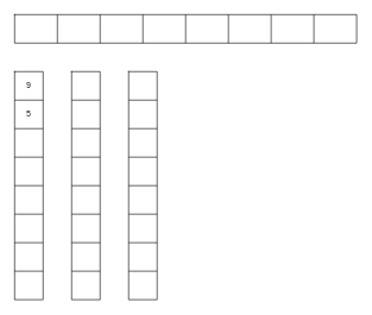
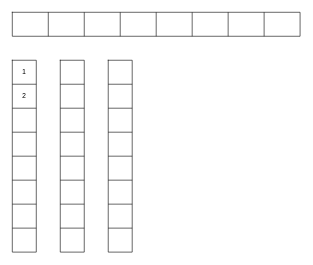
  <mxCell id="0" />
  <mxCell id="1" parent="0" />
  <mxCell id="2" value="" style="shape=table;startSize=0;container=1;collapsible=0;childLayout=tableLayout;" vertex="1" parent="1"><mxGeometry x="20" y="20" width="480" height="40" as="geometry" /></mxCell>
  <mxCell id="3" value="" style="shape=tableRow;horizontal=0;startSize=0;swimlaneHead=0;swimlaneBody=0;strokeColor=inherit;top=0;left=0;bottom=0;right=0;collapsible=0;dropTarget=0;fillColor=none;points=[[0,0.5],[1,0.5]];portConstraint=eastwest;" vertex="1" parent="2"><mxGeometry width="480" height="40" as="geometry" /></mxCell>
  <mxCell id="4" value="" style="shape=partialRectangle;html=1;whiteSpace=wrap;connectable=0;strokeColor=inherit;overflow=hidden;fillColor=none;top=0;left=0;bottom=0;right=0;pointerEvents=1;" vertex="1" parent="3"><mxGeometry width="60" height="40" as="geometry"><mxRectangle width="60" height="40" as="alternateBounds" /></mxGeometry></mxCell>
  <mxCell id="5" value="" style="shape=partialRectangle;html=1;whiteSpace=wrap;connectable=0;strokeColor=inherit;overflow=hidden;fillColor=none;top=0;left=0;bottom=0;right=0;pointerEvents=1;" vertex="1" parent="3"><mxGeometry x="60" width="60" height="40" as="geometry"><mxRectangle width="60" height="40" as="alternateBounds" /></mxGeometry></mxCell>
  <mxCell id="6" value="" style="shape=partialRectangle;html=1;whiteSpace=wrap;connectable=0;strokeColor=inherit;overflow=hidden;fillColor=none;top=0;left=0;bottom=0;right=0;pointerEvents=1;" vertex="1" parent="3"><mxGeometry x="120" width="60" height="40" as="geometry"><mxRectangle width="60" height="40" as="alternateBounds" /></mxGeometry></mxCell>
  <mxCell id="7" value="" style="shape=partialRectangle;html=1;whiteSpace=wrap;connectable=0;strokeColor=inherit;overflow=hidden;fillColor=none;top=0;left=0;bottom=0;right=0;pointerEvents=1;" vertex="1" parent="3"><mxGeometry x="180" width="60" height="40" as="geometry"><mxRectangle width="60" height="40" as="alternateBounds" /></mxGeometry></mxCell>
  <mxCell id="8" value="" style="shape=partialRectangle;html=1;whiteSpace=wrap;connectable=0;strokeColor=inherit;overflow=hidden;fillColor=none;top=0;left=0;bottom=0;right=0;pointerEvents=1;" vertex="1" parent="3"><mxGeometry x="240" width="60" height="40" as="geometry"><mxRectangle width="60" height="40" as="alternateBounds" /></mxGeometry></mxCell>
  <mxCell id="9" value="" style="shape=partialRectangle;html=1;whiteSpace=wrap;connectable=0;strokeColor=inherit;overflow=hidden;fillColor=none;top=0;left=0;bottom=0;right=0;pointerEvents=1;" vertex="1" parent="3"><mxGeometry x="300" width="60" height="40" as="geometry"><mxRectangle width="60" height="40" as="alternateBounds" /></mxGeometry></mxCell>
  <mxCell id="10" value="" style="shape=partialRectangle;html=1;whiteSpace=wrap;connectable=0;strokeColor=inherit;overflow=hidden;fillColor=none;top=0;left=0;bottom=0;right=0;pointerEvents=1;" vertex="1" parent="3"><mxGeometry x="360" width="60" height="40" as="geometry"><mxRectangle width="60" height="40" as="alternateBounds" /></mxGeometry></mxCell>
  <mxCell id="11" value="" style="shape=partialRectangle;html=1;whiteSpace=wrap;connectable=0;strokeColor=inherit;overflow=hidden;fillColor=none;top=0;left=0;bottom=0;right=0;pointerEvents=1;" vertex="1" parent="3"><mxGeometry x="420" width="60" height="40" as="geometry"><mxRectangle width="60" height="40" as="alternateBounds" /></mxGeometry></mxCell>
  <mxCell id="12" value="" style="shape=table;startSize=0;container=1;collapsible=0;childLayout=tableLayout;" vertex="1" parent="1"><mxGeometry x="20" y="100" width="40" height="320" as="geometry" /></mxCell>
  <mxCell id="13" value="" style="shape=tableRow;horizontal=0;startSize=0;swimlaneHead=0;swimlaneBody=0;strokeColor=inherit;top=0;left=0;bottom=0;right=0;collapsible=0;dropTarget=0;fillColor=none;points=[[0,0.5],[1,0.5]];portConstraint=eastwest;" vertex="1" parent="12"><mxGeometry width="40" height="40" as="geometry" /></mxCell>
- <mxCell id="14" value="9" style="shape=partialRectangle;html=1;whiteSpace=wrap;connectable=0;strokeColor=inherit;overflow=hidden;fillColor=none;top=0;left=0;bottom=0;right=0;pointerEvents=1;" vertex="1" parent="13"><mxGeometry width="40" height="40" as="geometry"><mxRectangle width="40" height="40" as="alternateBounds" /></mxGeometry></mxCell>
+ <mxCell id="14" value="1" style="shape=partialRectangle;html=1;whiteSpace=wrap;connectable=0;strokeColor=inherit;overflow=hidden;fillColor=none;top=0;left=0;bottom=0;right=0;pointerEvents=1;" vertex="1" parent="13"><mxGeometry width="40" height="40" as="geometry"><mxRectangle width="40" height="40" as="alternateBounds" /></mxGeometry></mxCell>
  <mxCell id="15" value="" style="shape=tableRow;horizontal=0;startSize=0;swimlaneHead=0;swimlaneBody=0;strokeColor=inherit;top=0;left=0;bottom=0;right=0;collapsible=0;dropTarget=0;fillColor=none;points=[[0,0.5],[1,0.5]];portConstraint=eastwest;" vertex="1" parent="12"><mxGeometry y="40" width="40" height="40" as="geometry" /></mxCell>
- <mxCell id="16" value="5" style="shape=partialRectangle;html=1;whiteSpace=wrap;connectable=0;strokeColor=inherit;overflow=hidden;fillColor=none;top=0;left=0;bottom=0;right=0;pointerEvents=1;" vertex="1" parent="15"><mxGeometry width="40" height="40" as="geometry"><mxRectangle width="40" height="40" as="alternateBounds" /></mxGeometry></mxCell>
+ <mxCell id="16" value="2" style="shape=partialRectangle;html=1;whiteSpace=wrap;connectable=0;strokeColor=inherit;overflow=hidden;fillColor=none;top=0;left=0;bottom=0;right=0;pointerEvents=1;" vertex="1" parent="15"><mxGeometry width="40" height="40" as="geometry"><mxRectangle width="40" height="40" as="alternateBounds" /></mxGeometry></mxCell>
  <mxCell id="17" value="" style="shape=tableRow;horizontal=0;startSize=0;swimlaneHead=0;swimlaneBody=0;strokeColor=inherit;top=0;left=0;bottom=0;right=0;collapsible=0;dropTarget=0;fillColor=none;points=[[0,0.5],[1,0.5]];portConstraint=eastwest;" vertex="1" parent="12"><mxGeometry y="80" width="40" height="40" as="geometry" /></mxCell>
  <mxCell id="18" value="" style="shape=partialRectangle;html=1;whiteSpace=wrap;connectable=0;strokeColor=inherit;overflow=hidden;fillColor=none;top=0;left=0;bottom=0;right=0;pointerEvents=1;" vertex="1" parent="17"><mxGeometry width="40" height="40" as="geometry"><mxRectangle width="40" height="40" as="alternateBounds" /></mxGeometry></mxCell>
  <mxCell id="19" value="" style="shape=tableRow;horizontal=0;startSize=0;swimlaneHead=0;swimlaneBody=0;strokeColor=inherit;top=0;left=0;bottom=0;right=0;collapsible=0;dropTarget=0;fillColor=none;points=[[0,0.5],[1,0.5]];portConstraint=eastwest;" vertex="1" parent="12"><mxGeometry y="120" width="40" height="40" as="geometry" /></mxCell>
  <mxCell id="20" value="" style="shape=partialRectangle;html=1;whiteSpace=wrap;connectable=0;strokeColor=inherit;overflow=hidden;fillColor=none;top=0;left=0;bottom=0;right=0;pointerEvents=1;" vertex="1" parent="19"><mxGeometry width="40" height="40" as="geometry"><mxRectangle width="40" height="40" as="alternateBounds" /></mxGeometry></mxCell>
  <mxCell id="21" value="" style="shape=tableRow;horizontal=0;startSize=0;swimlaneHead=0;swimlaneBody=0;strokeColor=inherit;top=0;left=0;bottom=0;right=0;collapsible=0;dropTarget=0;fillColor=none;points=[[0,0.5],[1,0.5]];portConstraint=eastwest;" vertex="1" parent="12"><mxGeometry y="160" width="40" height="40" as="geometry" /></mxCell>
  <mxCell id="22" value="" style="shape=partialRectangle;html=1;whiteSpace=wrap;connectable=0;strokeColor=inherit;overflow=hidden;fillColor=none;top=0;left=0;bottom=0;right=0;pointerEvents=1;" vertex="1" parent="21"><mxGeometry width="40" height="40" as="geometry"><mxRectangle width="40" height="40" as="alternateBounds" /></mxGeometry></mxCell>
  <mxCell id="23" value="" style="shape=tableRow;horizontal=0;startSize=0;swimlaneHead=0;swimlaneBody=0;strokeColor=inherit;top=0;left=0;bottom=0;right=0;collapsible=0;dropTarget=0;fillColor=none;points=[[0,0.5],[1,0.5]];portConstraint=eastwest;" vertex="1" parent="12"><mxGeometry y="200" width="40" height="40" as="geometry" /></mxCell>
  <mxCell id="24" value="" style="shape=partialRectangle;html=1;whiteSpace=wrap;connectable=0;strokeColor=inherit;overflow=hidden;fillColor=none;top=0;left=0;bottom=0;right=0;pointerEvents=1;" vertex="1" parent="23"><mxGeometry width="40" height="40" as="geometry"><mxRectangle width="40" height="40" as="alternateBounds" /></mxGeometry></mxCell>
  <mxCell id="25" value="" style="shape=tableRow;horizontal=0;startSize=0;swimlaneHead=0;swimlaneBody=0;strokeColor=inherit;top=0;left=0;bottom=0;right=0;collapsible=0;dropTarget=0;fillColor=none;points=[[0,0.5],[1,0.5]];portConstraint=eastwest;" vertex="1" parent="12"><mxGeometry y="240" width="40" height="40" as="geometry" /></mxCell>
  <mxCell id="26" value="" style="shape=partialRectangle;html=1;whiteSpace=wrap;connectable=0;strokeColor=inherit;overflow=hidden;fillColor=none;top=0;left=0;bottom=0;right=0;pointerEvents=1;" vertex="1" parent="25"><mxGeometry width="40" height="40" as="geometry"><mxRectangle width="40" height="40" as="alternateBounds" /></mxGeometry></mxCell>
  <mxCell id="27" value="" style="shape=tableRow;horizontal=0;startSize=0;swimlaneHead=0;swimlaneBody=0;strokeColor=inherit;top=0;left=0;bottom=0;right=0;collapsible=0;dropTarget=0;fillColor=none;points=[[0,0.5],[1,0.5]];portConstraint=eastwest;" vertex="1" parent="12"><mxGeometry y="280" width="40" height="40" as="geometry" /></mxCell>
  <mxCell id="28" value="" style="shape=partialRectangle;html=1;whiteSpace=wrap;connectable=0;strokeColor=inherit;overflow=hidden;fillColor=none;top=0;left=0;bottom=0;right=0;pointerEvents=1;" vertex="1" parent="27"><mxGeometry width="40" height="40" as="geometry"><mxRectangle width="40" height="40" as="alternateBounds" /></mxGeometry></mxCell>
  <mxCell id="29" value="" style="shape=table;startSize=0;container=1;collapsible=0;childLayout=tableLayout;" vertex="1" parent="1"><mxGeometry x="100" y="100" width="40" height="320" as="geometry" /></mxCell>
  <mxCell id="30" value="" style="shape=tableRow;horizontal=0;startSize=0;swimlaneHead=0;swimlaneBody=0;strokeColor=inherit;top=0;left=0;bottom=0;right=0;collapsible=0;dropTarget=0;fillColor=none;points=[[0,0.5],[1,0.5]];portConstraint=eastwest;" vertex="1" parent="29"><mxGeometry width="40" height="40" as="geometry" /></mxCell>
  <mxCell id="31" value="" style="shape=partialRectangle;html=1;whiteSpace=wrap;connectable=0;strokeColor=inherit;overflow=hidden;fillColor=none;top=0;left=0;bottom=0;right=0;pointerEvents=1;" vertex="1" parent="30"><mxGeometry width="40" height="40" as="geometry"><mxRectangle width="40" height="40" as="alternateBounds" /></mxGeometry></mxCell>
  <mxCell id="32" value="" style="shape=tableRow;horizontal=0;startSize=0;swimlaneHead=0;swimlaneBody=0;strokeColor=inherit;top=0;left=0;bottom=0;right=0;collapsible=0;dropTarget=0;fillColor=none;points=[[0,0.5],[1,0.5]];portConstraint=eastwest;" vertex="1" parent="29"><mxGeometry y="40" width="40" height="40" as="geometry" /></mxCell>
  <mxCell id="33" value="" style="shape=partialRectangle;html=1;whiteSpace=wrap;connectable=0;strokeColor=inherit;overflow=hidden;fillColor=none;top=0;left=0;bottom=0;right=0;pointerEvents=1;" vertex="1" parent="32"><mxGeometry width="40" height="40" as="geometry"><mxRectangle width="40" height="40" as="alternateBounds" /></mxGeometry></mxCell>
  <mxCell id="34" value="" style="shape=tableRow;horizontal=0;startSize=0;swimlaneHead=0;swimlaneBody=0;strokeColor=inherit;top=0;left=0;bottom=0;right=0;collapsible=0;dropTarget=0;fillColor=none;points=[[0,0.5],[1,0.5]];portConstraint=eastwest;" vertex="1" parent="29"><mxGeometry y="80" width="40" height="40" as="geometry" /></mxCell>
  <mxCell id="35" value="" style="shape=partialRectangle;html=1;whiteSpace=wrap;connectable=0;strokeColor=inherit;overflow=hidden;fillColor=none;top=0;left=0;bottom=0;right=0;pointerEvents=1;" vertex="1" parent="34"><mxGeometry width="40" height="40" as="geometry"><mxRectangle width="40" height="40" as="alternateBounds" /></mxGeometry></mxCell>
  <mxCell id="36" value="" style="shape=tableRow;horizontal=0;startSize=0;swimlaneHead=0;swimlaneBody=0;strokeColor=inherit;top=0;left=0;bottom=0;right=0;collapsible=0;dropTarget=0;fillColor=none;points=[[0,0.5],[1,0.5]];portConstraint=eastwest;" vertex="1" parent="29"><mxGeometry y="120" width="40" height="40" as="geometry" /></mxCell>
  <mxCell id="37" value="" style="shape=partialRectangle;html=1;whiteSpace=wrap;connectable=0;strokeColor=inherit;overflow=hidden;fillColor=none;top=0;left=0;bottom=0;right=0;pointerEvents=1;" vertex="1" parent="36"><mxGeometry width="40" height="40" as="geometry"><mxRectangle width="40" height="40" as="alternateBounds" /></mxGeometry></mxCell>
  <mxCell id="38" value="" style="shape=tableRow;horizontal=0;startSize=0;swimlaneHead=0;swimlaneBody=0;strokeColor=inherit;top=0;left=0;bottom=0;right=0;collapsible=0;dropTarget=0;fillColor=none;points=[[0,0.5],[1,0.5]];portConstraint=eastwest;" vertex="1" parent="29"><mxGeometry y="160" width="40" height="40" as="geometry" /></mxCell>
  <mxCell id="39" value="" style="shape=partialRectangle;html=1;whiteSpace=wrap;connectable=0;strokeColor=inherit;overflow=hidden;fillColor=none;top=0;left=0;bottom=0;right=0;pointerEvents=1;" vertex="1" parent="38"><mxGeometry width="40" height="40" as="geometry"><mxRectangle width="40" height="40" as="alternateBounds" /></mxGeometry></mxCell>
  <mxCell id="40" value="" style="shape=tableRow;horizontal=0;startSize=0;swimlaneHead=0;swimlaneBody=0;strokeColor=inherit;top=0;left=0;bottom=0;right=0;collapsible=0;dropTarget=0;fillColor=none;points=[[0,0.5],[1,0.5]];portConstraint=eastwest;" vertex="1" parent="29"><mxGeometry y="200" width="40" height="40" as="geometry" /></mxCell>
  <mxCell id="41" value="" style="shape=partialRectangle;html=1;whiteSpace=wrap;connectable=0;strokeColor=inherit;overflow=hidden;fillColor=none;top=0;left=0;bottom=0;right=0;pointerEvents=1;" vertex="1" parent="40"><mxGeometry width="40" height="40" as="geometry"><mxRectangle width="40" height="40" as="alternateBounds" /></mxGeometry></mxCell>
  <mxCell id="42" value="" style="shape=tableRow;horizontal=0;startSize=0;swimlaneHead=0;swimlaneBody=0;strokeColor=inherit;top=0;left=0;bottom=0;right=0;collapsible=0;dropTarget=0;fillColor=none;points=[[0,0.5],[1,0.5]];portConstraint=eastwest;" vertex="1" parent="29"><mxGeometry y="240" width="40" height="40" as="geometry" /></mxCell>
  <mxCell id="43" value="" style="shape=partialRectangle;html=1;whiteSpace=wrap;connectable=0;strokeColor=inherit;overflow=hidden;fillColor=none;top=0;left=0;bottom=0;right=0;pointerEvents=1;" vertex="1" parent="42"><mxGeometry width="40" height="40" as="geometry"><mxRectangle width="40" height="40" as="alternateBounds" /></mxGeometry></mxCell>
  <mxCell id="44" value="" style="shape=tableRow;horizontal=0;startSize=0;swimlaneHead=0;swimlaneBody=0;strokeColor=inherit;top=0;left=0;bottom=0;right=0;collapsible=0;dropTarget=0;fillColor=none;points=[[0,0.5],[1,0.5]];portConstraint=eastwest;" vertex="1" parent="29"><mxGeometry y="280" width="40" height="40" as="geometry" /></mxCell>
  <mxCell id="45" value="" style="shape=partialRectangle;html=1;whiteSpace=wrap;connectable=0;strokeColor=inherit;overflow=hidden;fillColor=none;top=0;left=0;bottom=0;right=0;pointerEvents=1;" vertex="1" parent="44"><mxGeometry width="40" height="40" as="geometry"><mxRectangle width="40" height="40" as="alternateBounds" /></mxGeometry></mxCell>
  <mxCell id="46" value="" style="shape=table;startSize=0;container=1;collapsible=0;childLayout=tableLayout;" vertex="1" parent="1"><mxGeometry x="180" y="100" width="40" height="320" as="geometry" /></mxCell>
  <mxCell id="47" value="" style="shape=tableRow;horizontal=0;startSize=0;swimlaneHead=0;swimlaneBody=0;strokeColor=inherit;top=0;left=0;bottom=0;right=0;collapsible=0;dropTarget=0;fillColor=none;points=[[0,0.5],[1,0.5]];portConstraint=eastwest;" vertex="1" parent="46"><mxGeometry width="40" height="40" as="geometry" /></mxCell>
  <mxCell id="48" value="" style="shape=partialRectangle;html=1;whiteSpace=wrap;connectable=0;strokeColor=inherit;overflow=hidden;fillColor=none;top=0;left=0;bottom=0;right=0;pointerEvents=1;" vertex="1" parent="47"><mxGeometry width="40" height="40" as="geometry"><mxRectangle width="40" height="40" as="alternateBounds" /></mxGeometry></mxCell>
  <mxCell id="49" value="" style="shape=tableRow;horizontal=0;startSize=0;swimlaneHead=0;swimlaneBody=0;strokeColor=inherit;top=0;left=0;bottom=0;right=0;collapsible=0;dropTarget=0;fillColor=none;points=[[0,0.5],[1,0.5]];portConstraint=eastwest;" vertex="1" parent="46"><mxGeometry y="40" width="40" height="40" as="geometry" /></mxCell>
  <mxCell id="50" value="" style="shape=partialRectangle;html=1;whiteSpace=wrap;connectable=0;strokeColor=inherit;overflow=hidden;fillColor=none;top=0;left=0;bottom=0;right=0;pointerEvents=1;" vertex="1" parent="49"><mxGeometry width="40" height="40" as="geometry"><mxRectangle width="40" height="40" as="alternateBounds" /></mxGeometry></mxCell>
  <mxCell id="51" value="" style="shape=tableRow;horizontal=0;startSize=0;swimlaneHead=0;swimlaneBody=0;strokeColor=inherit;top=0;left=0;bottom=0;right=0;collapsible=0;dropTarget=0;fillColor=none;points=[[0,0.5],[1,0.5]];portConstraint=eastwest;" vertex="1" parent="46"><mxGeometry y="80" width="40" height="40" as="geometry" /></mxCell>
  <mxCell id="52" value="" style="shape=partialRectangle;html=1;whiteSpace=wrap;connectable=0;strokeColor=inherit;overflow=hidden;fillColor=none;top=0;left=0;bottom=0;right=0;pointerEvents=1;" vertex="1" parent="51"><mxGeometry width="40" height="40" as="geometry"><mxRectangle width="40" height="40" as="alternateBounds" /></mxGeometry></mxCell>
  <mxCell id="53" value="" style="shape=tableRow;horizontal=0;startSize=0;swimlaneHead=0;swimlaneBody=0;strokeColor=inherit;top=0;left=0;bottom=0;right=0;collapsible=0;dropTarget=0;fillColor=none;points=[[0,0.5],[1,0.5]];portConstraint=eastwest;" vertex="1" parent="46"><mxGeometry y="120" width="40" height="40" as="geometry" /></mxCell>
  <mxCell id="54" value="" style="shape=partialRectangle;html=1;whiteSpace=wrap;connectable=0;strokeColor=inherit;overflow=hidden;fillColor=none;top=0;left=0;bottom=0;right=0;pointerEvents=1;" vertex="1" parent="53"><mxGeometry width="40" height="40" as="geometry"><mxRectangle width="40" height="40" as="alternateBounds" /></mxGeometry></mxCell>
  <mxCell id="55" value="" style="shape=tableRow;horizontal=0;startSize=0;swimlaneHead=0;swimlaneBody=0;strokeColor=inherit;top=0;left=0;bottom=0;right=0;collapsible=0;dropTarget=0;fillColor=none;points=[[0,0.5],[1,0.5]];portConstraint=eastwest;" vertex="1" parent="46"><mxGeometry y="160" width="40" height="40" as="geometry" /></mxCell>
  <mxCell id="56" value="" style="shape=partialRectangle;html=1;whiteSpace=wrap;connectable=0;strokeColor=inherit;overflow=hidden;fillColor=none;top=0;left=0;bottom=0;right=0;pointerEvents=1;" vertex="1" parent="55"><mxGeometry width="40" height="40" as="geometry"><mxRectangle width="40" height="40" as="alternateBounds" /></mxGeometry></mxCell>
  <mxCell id="57" value="" style="shape=tableRow;horizontal=0;startSize=0;swimlaneHead=0;swimlaneBody=0;strokeColor=inherit;top=0;left=0;bottom=0;right=0;collapsible=0;dropTarget=0;fillColor=none;points=[[0,0.5],[1,0.5]];portConstraint=eastwest;" vertex="1" parent="46"><mxGeometry y="200" width="40" height="40" as="geometry" /></mxCell>
  <mxCell id="58" value="" style="shape=partialRectangle;html=1;whiteSpace=wrap;connectable=0;strokeColor=inherit;overflow=hidden;fillColor=none;top=0;left=0;bottom=0;right=0;pointerEvents=1;" vertex="1" parent="57"><mxGeometry width="40" height="40" as="geometry"><mxRectangle width="40" height="40" as="alternateBounds" /></mxGeometry></mxCell>
  <mxCell id="59" value="" style="shape=tableRow;horizontal=0;startSize=0;swimlaneHead=0;swimlaneBody=0;strokeColor=inherit;top=0;left=0;bottom=0;right=0;collapsible=0;dropTarget=0;fillColor=none;points=[[0,0.5],[1,0.5]];portConstraint=eastwest;" vertex="1" parent="46"><mxGeometry y="240" width="40" height="40" as="geometry" /></mxCell>
  <mxCell id="60" value="" style="shape=partialRectangle;html=1;whiteSpace=wrap;connectable=0;strokeColor=inherit;overflow=hidden;fillColor=none;top=0;left=0;bottom=0;right=0;pointerEvents=1;" vertex="1" parent="59"><mxGeometry width="40" height="40" as="geometry"><mxRectangle width="40" height="40" as="alternateBounds" /></mxGeometry></mxCell>
  <mxCell id="61" value="" style="shape=tableRow;horizontal=0;startSize=0;swimlaneHead=0;swimlaneBody=0;strokeColor=inherit;top=0;left=0;bottom=0;right=0;collapsible=0;dropTarget=0;fillColor=none;points=[[0,0.5],[1,0.5]];portConstraint=eastwest;" vertex="1" parent="46"><mxGeometry y="280" width="40" height="40" as="geometry" /></mxCell>
  <mxCell id="62" value="" style="shape=partialRectangle;html=1;whiteSpace=wrap;connectable=0;strokeColor=inherit;overflow=hidden;fillColor=none;top=0;left=0;bottom=0;right=0;pointerEvents=1;" vertex="1" parent="61"><mxGeometry width="40" height="40" as="geometry"><mxRectangle width="40" height="40" as="alternateBounds" /></mxGeometry></mxCell>
